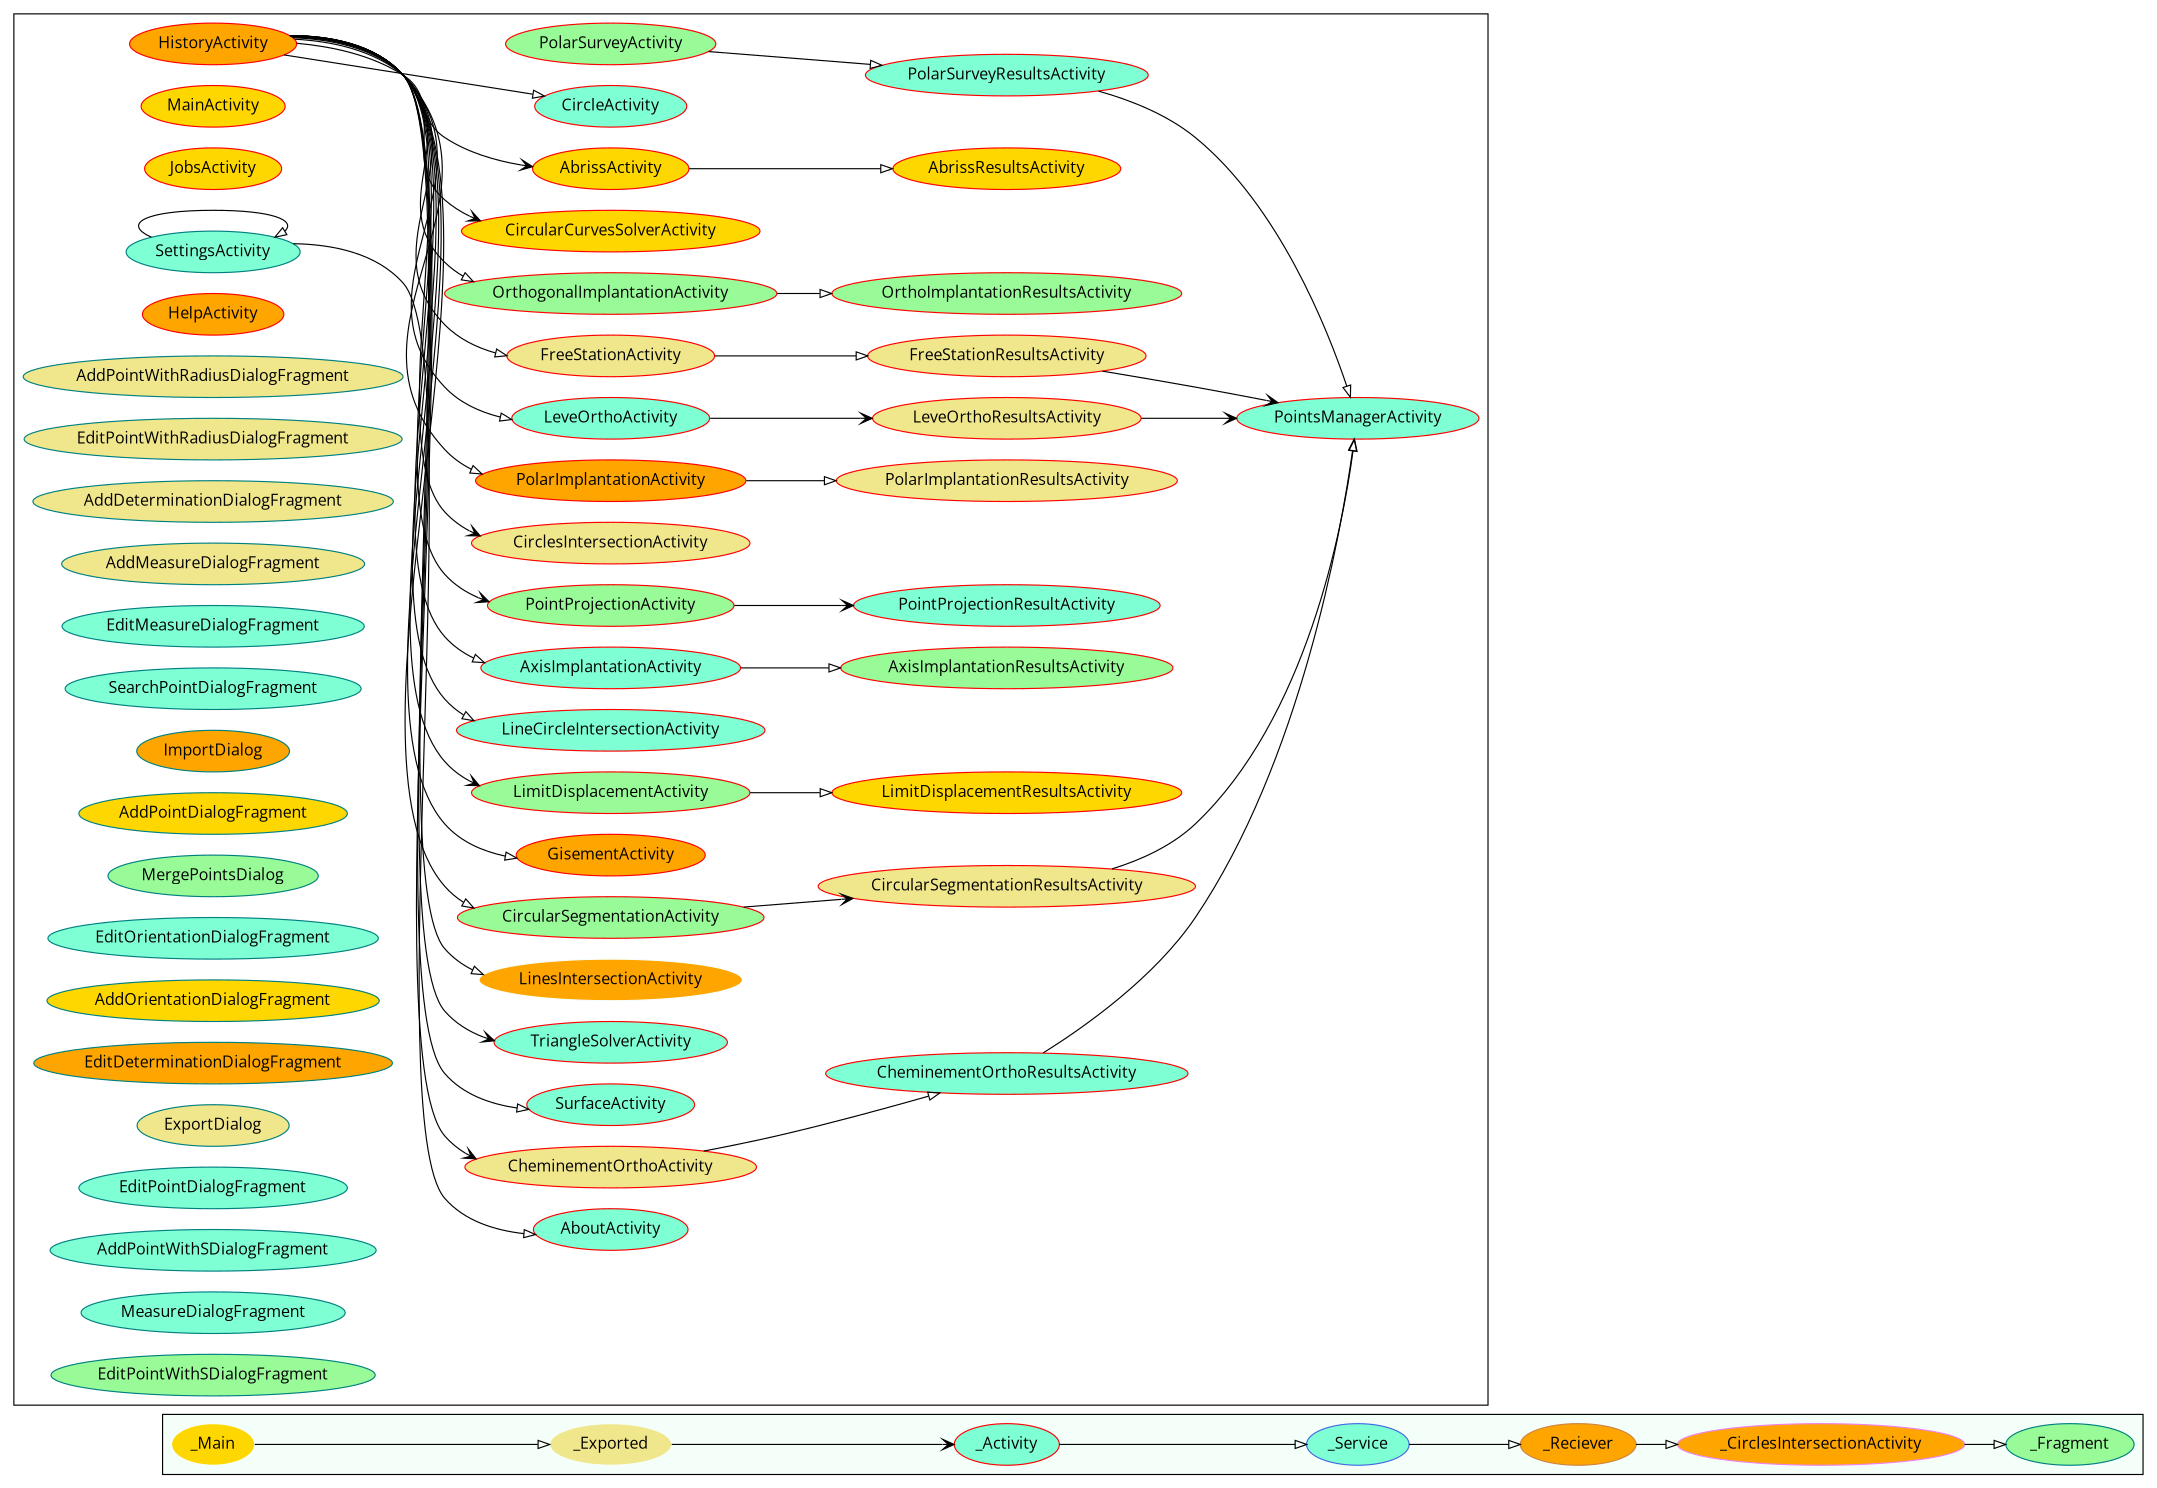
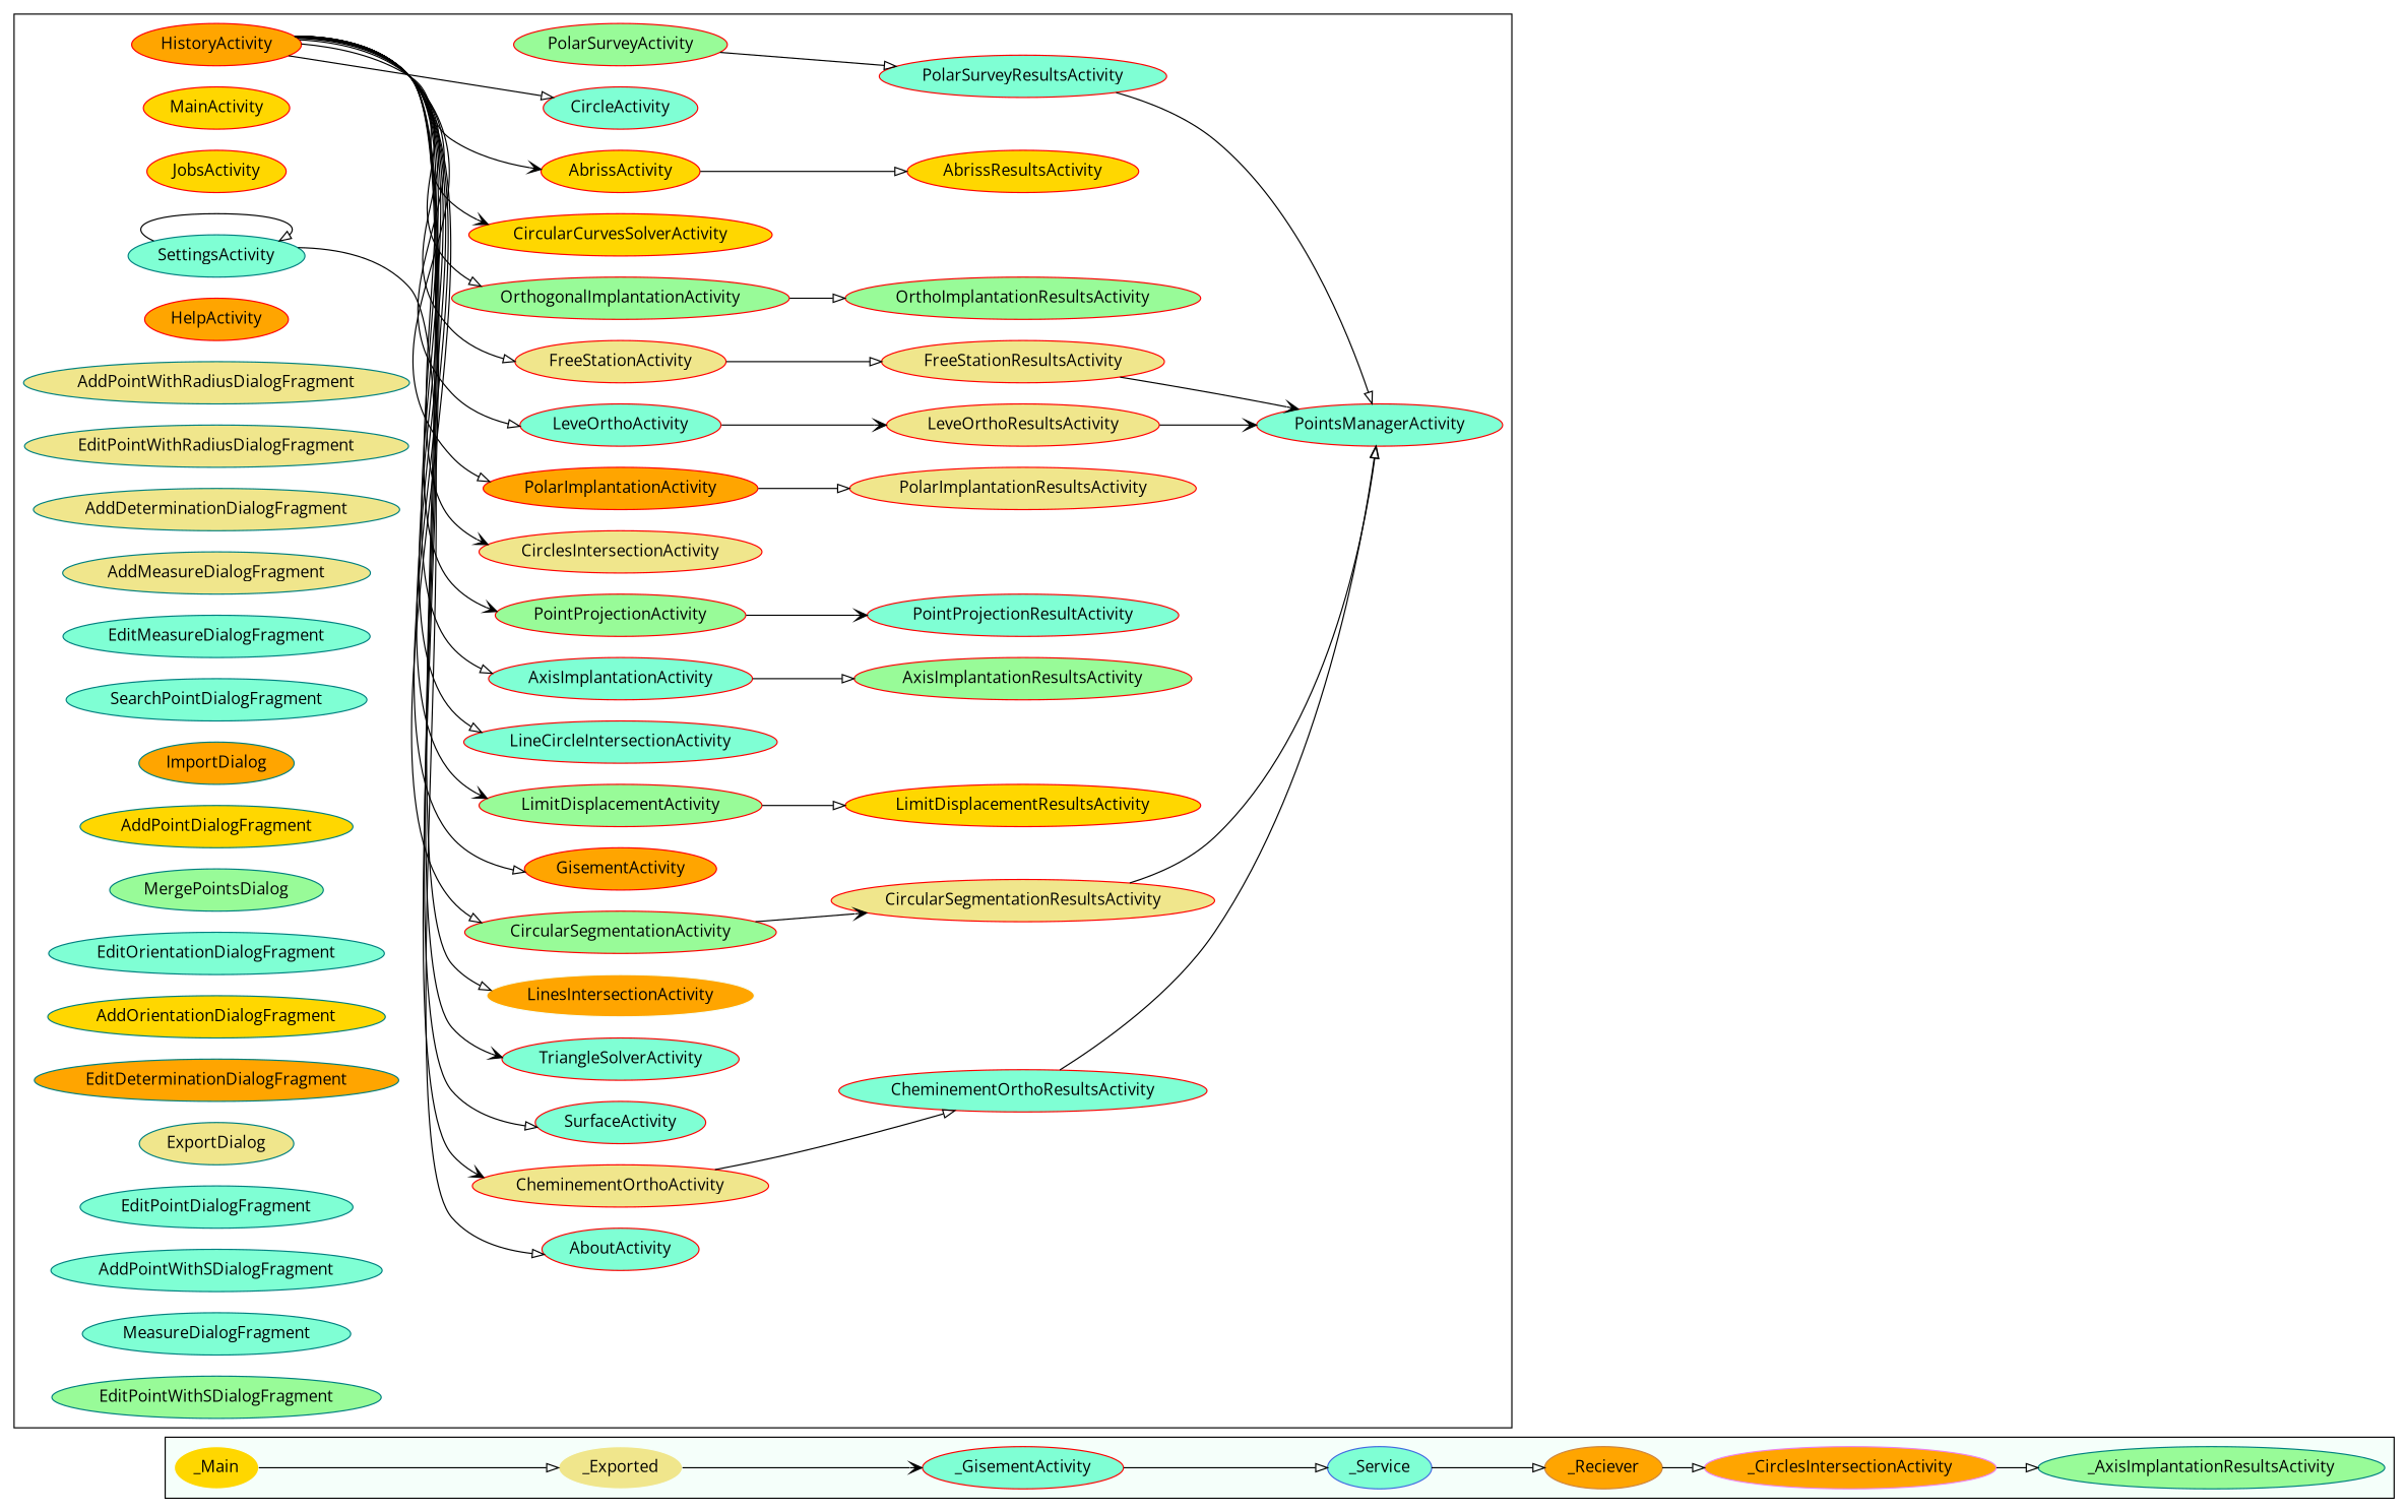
  digraph {
    fontname="Open Sans"
    rankdir=LR
    node [color=red fillcolor=aquamarine fontname="Open Sans" style=filled]
    edge [arrowhead=onormal fontname="Open Sans"]
-   _Activity
+   _Activity [label=_GisementActivity]
    _Service [color=royalblue]
    _Reciever [color=peru fillcolor=orange]
    n4 [color=violet fillcolor=orange label=_CirclesIntersectionActivity]
-   _Fragment [color=teal fillcolor=palegreen]
+   _Fragment [color=teal fillcolor=palegreen label=_AxisImplantationResultsActivity]
    _Main [color=mintcream fillcolor=gold]
    _Exported [color=mintcream fillcolor=khaki]
    CheminementOrthoActivity [fillcolor=khaki]
    CheminementOrthoResultsActivity
    PolarSurveyResultsActivity
    PointsManagerActivity
    SurfaceActivity
    TriangleSolverActivity
    LinesIntersectionActivity [color=mintcream fillcolor=orange]
    PolarSurveyActivity [fillcolor=palegreen]
    CircularSegmentationActivity [fillcolor=palegreen]
    CircularSegmentationResultsActivity [fillcolor=khaki]
    GisementActivity [fillcolor=orange]
    LimitDisplacementActivity [fillcolor=palegreen]
    LimitDisplacementResultsActivity [fillcolor=gold]
    AxisImplantationResultsActivity [fillcolor=palegreen]
    LineCircleIntersectionActivity
    OrthoImplantationResultsActivity [fillcolor=palegreen]
    AxisImplantationActivity
    PointProjectionActivity [fillcolor=palegreen]
    PointProjectionResultActivity
    CirclesIntersectionActivity [fillcolor=khaki]
    PolarImplantationActivity [fillcolor=orange]
    PolarImplantationResultsActivity [fillcolor=khaki]
    LeveOrthoActivity
    LeveOrthoResultsActivity [fillcolor=khaki]
    FreeStationResultsActivity [fillcolor=khaki]
    HistoryActivity [fillcolor=orange]
    FreeStationActivity [fillcolor=khaki]
    OrthogonalImplantationActivity [fillcolor=palegreen]
    CircularCurvesSolverActivity [fillcolor=gold]
    AbrissActivity [fillcolor=gold]
    CircleActivity
    AboutActivity
    MainActivity [fillcolor=gold]
    JobsActivity [fillcolor=gold]
    AbrissResultsActivity [fillcolor=gold]
    SettingsActivity [color=teal]
    HelpActivity [fillcolor=orange]
    AddPointWithRadiusDialogFragment [color=teal fillcolor=khaki]
    EditPointWithRadiusDialogFragment [color=teal fillcolor=khaki]
    AddDeterminationDialogFragment [color=teal fillcolor=khaki]
    AddMeasureDialogFragment [color=teal fillcolor=khaki]
    EditMeasureDialogFragment [color=teal]
    SearchPointDialogFragment [color=teal]
    ImportDialog [color=teal fillcolor=orange]
    AddPointDialogFragment [color=teal fillcolor=gold]
    MergePointsDialog [color=teal fillcolor=palegreen]
    EditOrientationDialogFragment [color=teal]
    AddOrientationDialogFragment [color=teal fillcolor=gold]
    EditDeterminationDialogFragment [color=teal fillcolor=orange]
    ExportDialog [color=teal fillcolor=khaki]
    EditPointDialogFragment [color=teal]
    AddPointWithSDialogFragment [color=teal]
    MeasureDialogFragment [color=teal]
    EditPointWithSDialogFragment [color=teal fillcolor=palegreen]
    subgraph cluster_1 {
      bgcolor=mintcream
      _Activity
      _Service
      _Reciever
      n4
      _Fragment
      _Main
      _Exported
    }
    subgraph cluster_2 {
      CheminementOrthoActivity
      CheminementOrthoResultsActivity
      PolarSurveyResultsActivity
      PointsManagerActivity
      SurfaceActivity
      TriangleSolverActivity
      LinesIntersectionActivity
      PolarSurveyActivity
      CircularSegmentationActivity
      CircularSegmentationResultsActivity
      GisementActivity
      LimitDisplacementActivity
      LimitDisplacementResultsActivity
      AxisImplantationResultsActivity
      LineCircleIntersectionActivity
      OrthoImplantationResultsActivity
      AxisImplantationActivity
      PointProjectionActivity
      PointProjectionResultActivity
      CirclesIntersectionActivity
      PolarImplantationActivity
      PolarImplantationResultsActivity
      LeveOrthoActivity
      LeveOrthoResultsActivity
      FreeStationResultsActivity
      HistoryActivity
      FreeStationActivity
      OrthogonalImplantationActivity
      CircularCurvesSolverActivity
      AbrissActivity
      CircleActivity
      AboutActivity
      MainActivity
      JobsActivity
      AbrissResultsActivity
      SettingsActivity
      HelpActivity
      AddPointWithRadiusDialogFragment
      EditPointWithRadiusDialogFragment
      AddDeterminationDialogFragment
      AddMeasureDialogFragment
      EditMeasureDialogFragment
      SearchPointDialogFragment
      ImportDialog
      AddPointDialogFragment
      MergePointsDialog
      EditOrientationDialogFragment
      AddOrientationDialogFragment
      EditDeterminationDialogFragment
      ExportDialog
      EditPointDialogFragment
      AddPointWithSDialogFragment
      MeasureDialogFragment
      EditPointWithSDialogFragment
    }
    _Activity -> _Service
    _Service -> _Reciever
    _Reciever -> n4
    n4 -> _Fragment
    _Main -> _Exported
    _Exported -> _Activity [arrowhead=vee]
    CheminementOrthoActivity -> CheminementOrthoResultsActivity
    CheminementOrthoResultsActivity -> PointsManagerActivity
    PolarSurveyResultsActivity -> PointsManagerActivity
    PolarSurveyActivity -> PolarSurveyResultsActivity
    CircularSegmentationActivity -> CircularSegmentationResultsActivity [arrowhead=vee]
    CircularSegmentationResultsActivity -> PointsManagerActivity
    LimitDisplacementActivity -> LimitDisplacementResultsActivity
    AxisImplantationActivity -> AxisImplantationResultsActivity
    PointProjectionActivity -> PointProjectionResultActivity [arrowhead=vee]
    PolarImplantationActivity -> PolarImplantationResultsActivity
    LeveOrthoActivity -> LeveOrthoResultsActivity [arrowhead=vee]
    LeveOrthoResultsActivity -> PointsManagerActivity [arrowhead=vee]
    FreeStationResultsActivity -> PointsManagerActivity [arrowhead=vee]
    HistoryActivity -> CheminementOrthoActivity [arrowhead=vee]
    HistoryActivity -> SurfaceActivity
    HistoryActivity -> TriangleSolverActivity [arrowhead=vee]
    HistoryActivity -> LinesIntersectionActivity
    HistoryActivity -> CircularSegmentationActivity
    HistoryActivity -> GisementActivity
    HistoryActivity -> LimitDisplacementActivity [arrowhead=vee]
    HistoryActivity -> LineCircleIntersectionActivity
    HistoryActivity -> AxisImplantationActivity
    HistoryActivity -> PointProjectionActivity [arrowhead=vee]
    HistoryActivity -> CirclesIntersectionActivity [arrowhead=vee]
    HistoryActivity -> PolarImplantationActivity
    HistoryActivity -> LeveOrthoActivity
    HistoryActivity -> FreeStationActivity
    HistoryActivity -> OrthogonalImplantationActivity
    HistoryActivity -> CircularCurvesSolverActivity [arrowhead=vee]
    HistoryActivity -> AbrissActivity [arrowhead=vee]
    HistoryActivity -> CircleActivity
    FreeStationActivity -> FreeStationResultsActivity
    OrthogonalImplantationActivity -> OrthoImplantationResultsActivity
    AbrissActivity -> AbrissResultsActivity
    SettingsActivity -> AboutActivity
    SettingsActivity -> SettingsActivity
  }
